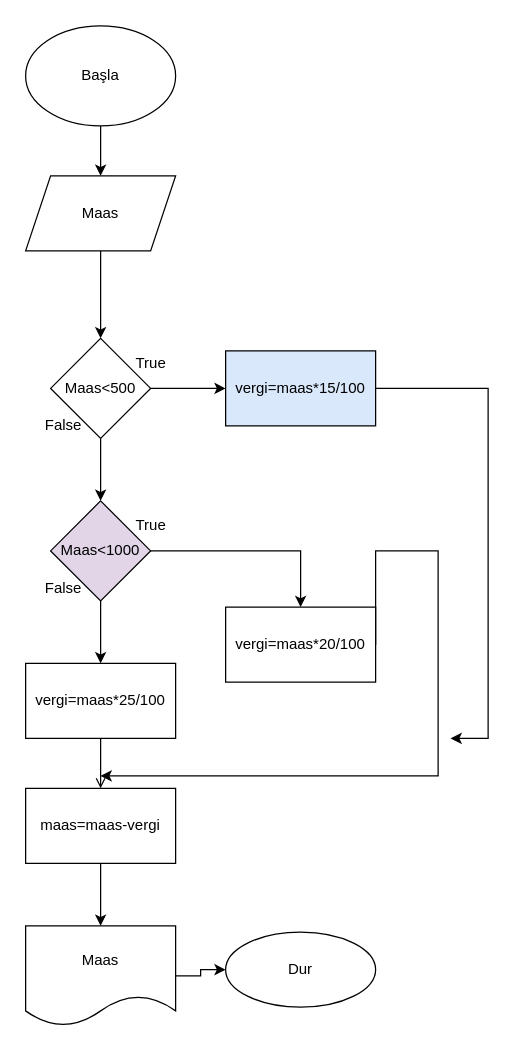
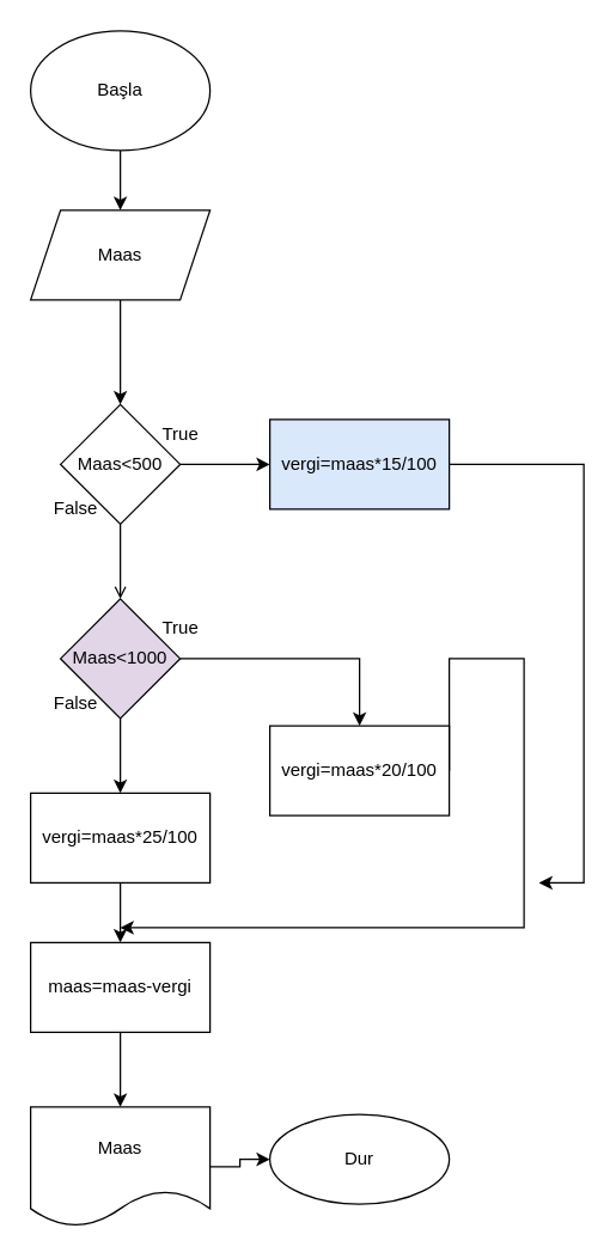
  <mxCell id="0" />
  <mxCell id="1" parent="0" />
  <mxCell id="2" value="" style="edgeStyle=orthogonalEdgeStyle;rounded=0;orthogonalLoop=1;jettySize=auto;html=1;" edge="1" parent="1" source="3" target="5"><mxGeometry relative="1" as="geometry" /></mxCell>
  <mxCell id="3" value="Başla" style="ellipse;whiteSpace=wrap;html=1;" vertex="1" parent="1"><mxGeometry x="20" width="120" height="80" as="geometry" y="20" /></mxCell>
  <mxCell id="4" value="" style="edgeStyle=orthogonalEdgeStyle;rounded=0;orthogonalLoop=1;jettySize=auto;html=1;" edge="1" parent="1" source="5" target="8"><mxGeometry relative="1" as="geometry" /></mxCell>
  <mxCell id="5" value="Maas" style="shape=parallelogram;perimeter=parallelogramPerimeter;whiteSpace=wrap;html=1;fixedSize=1;" vertex="1" parent="1"><mxGeometry x="20" y="140" width="120" height="60" as="geometry" /></mxCell>
- <mxCell id="6" value="" style="edgeStyle=orthogonalEdgeStyle;rounded=0;orthogonalLoop=1;jettySize=auto;html=1;" edge="1" parent="1" source="8" target="11"><mxGeometry relative="1" as="geometry" /></mxCell>
+ <mxCell id="6" value="" style="edgeStyle=orthogonalEdgeStyle;rounded=0;orthogonalLoop=1;jettySize=auto;html=1;endArrow=open;" edge="1" parent="1" source="8" target="11"><mxGeometry relative="1" as="geometry" /></mxCell>
  <mxCell id="7" value="" style="edgeStyle=orthogonalEdgeStyle;rounded=0;orthogonalLoop=1;jettySize=auto;html=1;" edge="1" parent="1" source="8" target="17"><mxGeometry relative="1" as="geometry" /></mxCell>
  <mxCell id="8" value="Maas&amp;lt;500" style="rhombus;whiteSpace=wrap;html=1;" vertex="1" parent="1"><mxGeometry x="40" y="270" width="80" height="80" as="geometry" /></mxCell>
  <mxCell id="9" value="" style="edgeStyle=orthogonalEdgeStyle;rounded=0;orthogonalLoop=1;jettySize=auto;html=1;" edge="1" parent="1" source="11" target="19"><mxGeometry relative="1" as="geometry" /></mxCell>
  <mxCell id="10" value="" style="edgeStyle=orthogonalEdgeStyle;rounded=0;orthogonalLoop=1;jettySize=auto;html=1;" edge="1" parent="1" source="11" target="21"><mxGeometry relative="1" as="geometry" /></mxCell>
  <mxCell id="11" value="Maas&amp;lt;1000" style="rhombus;whiteSpace=wrap;html=1;fillColor=#e1d5e7;" vertex="1" parent="1"><mxGeometry x="40" y="400" width="80" height="80" as="geometry" /></mxCell>
  <mxCell id="12" value="True" style="text;html=1;align=center;verticalAlign=middle;resizable=0;points=[];autosize=1;strokeColor=none;fillColor=none;" vertex="1" parent="1"><mxGeometry x="100" y="280" width="40" height="20" as="geometry" /></mxCell>
  <mxCell id="13" value="True" style="text;html=1;align=center;verticalAlign=middle;resizable=0;points=[];autosize=1;strokeColor=none;fillColor=none;" vertex="1" parent="1"><mxGeometry x="100" y="410" width="40" height="20" as="geometry" /></mxCell>
  <mxCell id="14" value="False" style="text;html=1;align=center;verticalAlign=middle;resizable=0;points=[];autosize=1;strokeColor=none;fillColor=none;" vertex="1" parent="1"><mxGeometry x="30" y="330" width="40" height="20" as="geometry" /></mxCell>
  <mxCell id="15" value="False" style="text;html=1;align=center;verticalAlign=middle;resizable=0;points=[];autosize=1;strokeColor=none;fillColor=none;" vertex="1" parent="1"><mxGeometry x="30" y="460" width="40" height="20" as="geometry" /></mxCell>
  <mxCell id="16" style="edgeStyle=orthogonalEdgeStyle;rounded=0;orthogonalLoop=1;jettySize=auto;html=1;" edge="1" parent="1" source="17"><mxGeometry relative="1" as="geometry"><mxPoint x="360" y="590" as="targetPoint" /><Array as="points"><mxPoint x="390" y="310" /><mxPoint x="390" y="590" /></Array></mxGeometry></mxCell>
  <mxCell id="17" value="vergi=maas*15/100" style="whiteSpace=wrap;html=1;fillColor=#dae8fc;" vertex="1" parent="1"><mxGeometry x="180" y="280" width="120" height="60" as="geometry" /></mxCell>
  <mxCell id="18" style="edgeStyle=orthogonalEdgeStyle;rounded=0;orthogonalLoop=1;jettySize=auto;html=1;exitX=1;exitY=0.5;exitDx=0;exitDy=0;" edge="1" parent="1" source="19"><mxGeometry relative="1" as="geometry"><mxPoint x="80" y="620" as="targetPoint" /><Array as="points"><mxPoint x="350" y="440" /><mxPoint x="350" y="620" /></Array></mxGeometry></mxCell>
  <mxCell id="19" value="vergi=maas*20/100" style="whiteSpace=wrap;html=1;" vertex="1" parent="1"><mxGeometry x="180" y="485" width="120" height="60" as="geometry" /></mxCell>
- <mxCell id="20" value="" style="edgeStyle=orthogonalEdgeStyle;rounded=0;orthogonalLoop=1;jettySize=auto;html=1;endArrow=open;" edge="1" parent="1" source="21" target="23"><mxGeometry relative="1" as="geometry" /></mxCell>
+ <mxCell id="20" value="" style="edgeStyle=orthogonalEdgeStyle;rounded=0;orthogonalLoop=1;jettySize=auto;html=1;" edge="1" parent="1" source="21" target="23"><mxGeometry relative="1" as="geometry" /></mxCell>
  <mxCell id="21" value="vergi=maas*25/100" style="whiteSpace=wrap;html=1;" vertex="1" parent="1"><mxGeometry x="20" y="530" width="120" height="60" as="geometry" /></mxCell>
  <mxCell id="22" value="" style="edgeStyle=orthogonalEdgeStyle;rounded=0;orthogonalLoop=1;jettySize=auto;html=1;" edge="1" parent="1" source="23" target="25"><mxGeometry relative="1" as="geometry" /></mxCell>
  <mxCell id="23" value="maas=maas-vergi" style="whiteSpace=wrap;html=1;" vertex="1" parent="1"><mxGeometry x="20" y="630" width="120" height="60" as="geometry" /></mxCell>
  <mxCell id="24" value="" style="edgeStyle=orthogonalEdgeStyle;rounded=0;orthogonalLoop=1;jettySize=auto;html=1;" edge="1" parent="1" source="25" target="26"><mxGeometry relative="1" as="geometry" /></mxCell>
  <mxCell id="25" value="Maas" style="shape=document;whiteSpace=wrap;html=1;boundedLbl=1;" vertex="1" parent="1"><mxGeometry x="20" y="740" width="120" height="80" as="geometry" /></mxCell>
  <mxCell id="26" value="Dur" style="ellipse;whiteSpace=wrap;html=1;" vertex="1" parent="1"><mxGeometry x="180" y="745" width="120" height="60" as="geometry" /></mxCell>
